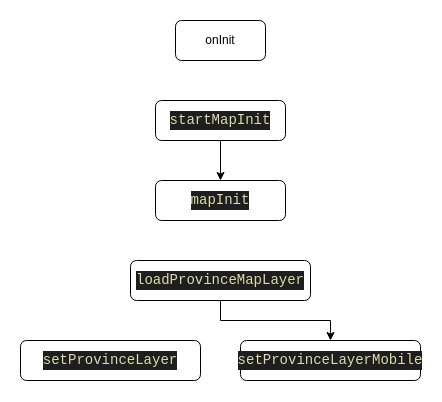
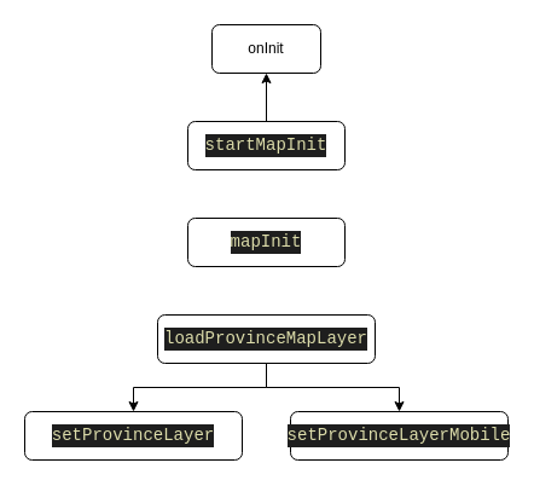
  <mxCell id="0" />
  <mxCell id="1" parent="0" />
  <mxCell id="2" value="onInit" style="rounded=1;whiteSpace=wrap;html=1;" vertex="1" parent="1"><mxGeometry x="175" y="20" width="90" height="40" as="geometry" /></mxCell>
- <mxCell id="3" style="edgeStyle=orthogonalEdgeStyle;rounded=0;orthogonalLoop=1;jettySize=auto;html=1;entryX=0.5;entryY=0;entryDx=0;entryDy=0;" edge="1" parent="1" source="4" target="5"><mxGeometry relative="1" as="geometry" /></mxCell>
+ <mxCell id="3" style="edgeStyle=orthogonalEdgeStyle;rounded=0;orthogonalLoop=1;jettySize=auto;html=1;" edge="1" parent="1" source="4" target="2"><mxGeometry relative="1" as="geometry" /></mxCell>
  <mxCell id="4" value="&lt;div style=&quot;color: rgb(212 , 212 , 212) ; background-color: rgb(30 , 30 , 30) ; font-family: &amp;#34;consolas&amp;#34; , &amp;#34;courier new&amp;#34; , monospace ; font-size: 14px ; line-height: 19px&quot;&gt;&lt;span style=&quot;color: #dcdcaa&quot;&gt;startMapInit&lt;/span&gt;&lt;/div&gt;" style="rounded=1;whiteSpace=wrap;html=1;" vertex="1" parent="1"><mxGeometry x="155" y="100" width="130" height="40" as="geometry" /></mxCell>
  <mxCell id="5" value="&lt;div style=&quot;color: rgb(212 , 212 , 212) ; background-color: rgb(30 , 30 , 30) ; font-family: &amp;#34;consolas&amp;#34; , &amp;#34;courier new&amp;#34; , monospace ; font-size: 14px ; line-height: 19px&quot;&gt;&lt;div style=&quot;font-family: &amp;#34;consolas&amp;#34; , &amp;#34;courier new&amp;#34; , monospace ; line-height: 19px&quot;&gt;&lt;span style=&quot;color: #dcdcaa&quot;&gt;mapInit&lt;/span&gt;&lt;/div&gt;&lt;/div&gt;" style="rounded=1;whiteSpace=wrap;html=1;" vertex="1" parent="1"><mxGeometry x="155" y="180" width="130" height="40" as="geometry" /></mxCell>
+ <mxCell id="6" style="edgeStyle=orthogonalEdgeStyle;rounded=0;orthogonalLoop=1;jettySize=auto;html=1;entryX=0.5;entryY=0;entryDx=0;entryDy=0;" edge="1" parent="1" source="8" target="9"><mxGeometry relative="1" as="geometry" /></mxCell>
  <mxCell id="7" style="edgeStyle=orthogonalEdgeStyle;rounded=0;orthogonalLoop=1;jettySize=auto;html=1;" edge="1" parent="1" source="8" target="10"><mxGeometry relative="1" as="geometry" /></mxCell>
  <mxCell id="8" value="&lt;div style=&quot;color: rgb(212 , 212 , 212) ; background-color: rgb(30 , 30 , 30) ; font-family: &amp;#34;consolas&amp;#34; , &amp;#34;courier new&amp;#34; , monospace ; font-size: 14px ; line-height: 19px&quot;&gt;&lt;div style=&quot;font-family: &amp;#34;consolas&amp;#34; , &amp;#34;courier new&amp;#34; , monospace ; line-height: 19px&quot;&gt;&lt;div style=&quot;font-family: &amp;#34;consolas&amp;#34; , &amp;#34;courier new&amp;#34; , monospace ; line-height: 19px&quot;&gt;&lt;span style=&quot;color: #dcdcaa&quot;&gt;loadProvinceMapLayer&lt;/span&gt;&lt;/div&gt;&lt;/div&gt;&lt;/div&gt;" style="rounded=1;whiteSpace=wrap;html=1;" vertex="1" parent="1"><mxGeometry x="130" y="260" width="180" height="40" as="geometry" /></mxCell>
  <mxCell id="9" value="&lt;div style=&quot;color: rgb(212 , 212 , 212) ; background-color: rgb(30 , 30 , 30) ; font-family: &amp;#34;consolas&amp;#34; , &amp;#34;courier new&amp;#34; , monospace ; font-size: 14px ; line-height: 19px&quot;&gt;&lt;div style=&quot;font-family: &amp;#34;consolas&amp;#34; , &amp;#34;courier new&amp;#34; , monospace ; line-height: 19px&quot;&gt;&lt;div style=&quot;font-family: &amp;#34;consolas&amp;#34; , &amp;#34;courier new&amp;#34; , monospace ; line-height: 19px&quot;&gt;&lt;div style=&quot;font-family: &amp;#34;consolas&amp;#34; , &amp;#34;courier new&amp;#34; , monospace ; line-height: 19px&quot;&gt;&lt;span style=&quot;color: #dcdcaa&quot;&gt;setProvinceLayer&lt;/span&gt;&lt;/div&gt;&lt;/div&gt;&lt;/div&gt;&lt;/div&gt;" style="rounded=1;whiteSpace=wrap;html=1;" vertex="1" parent="1"><mxGeometry x="20" y="340" width="180" height="40" as="geometry" /></mxCell>
  <mxCell id="10" value="&lt;div style=&quot;color: rgb(212 , 212 , 212) ; background-color: rgb(30 , 30 , 30) ; font-family: &amp;#34;consolas&amp;#34; , &amp;#34;courier new&amp;#34; , monospace ; font-size: 14px ; line-height: 19px&quot;&gt;&lt;div style=&quot;font-family: &amp;#34;consolas&amp;#34; , &amp;#34;courier new&amp;#34; , monospace ; line-height: 19px&quot;&gt;&lt;div style=&quot;font-family: &amp;#34;consolas&amp;#34; , &amp;#34;courier new&amp;#34; , monospace ; line-height: 19px&quot;&gt;&lt;div style=&quot;font-family: &amp;#34;consolas&amp;#34; , &amp;#34;courier new&amp;#34; , monospace ; line-height: 19px&quot;&gt;&lt;div style=&quot;font-family: &amp;#34;consolas&amp;#34; , &amp;#34;courier new&amp;#34; , monospace ; line-height: 19px&quot;&gt;&lt;span style=&quot;color: #dcdcaa&quot;&gt;setProvinceLayerMobile&lt;/span&gt;&lt;/div&gt;&lt;/div&gt;&lt;/div&gt;&lt;/div&gt;&lt;/div&gt;" style="rounded=1;whiteSpace=wrap;html=1;" vertex="1" parent="1"><mxGeometry x="240" y="340" width="180" height="40" as="geometry" /></mxCell>
